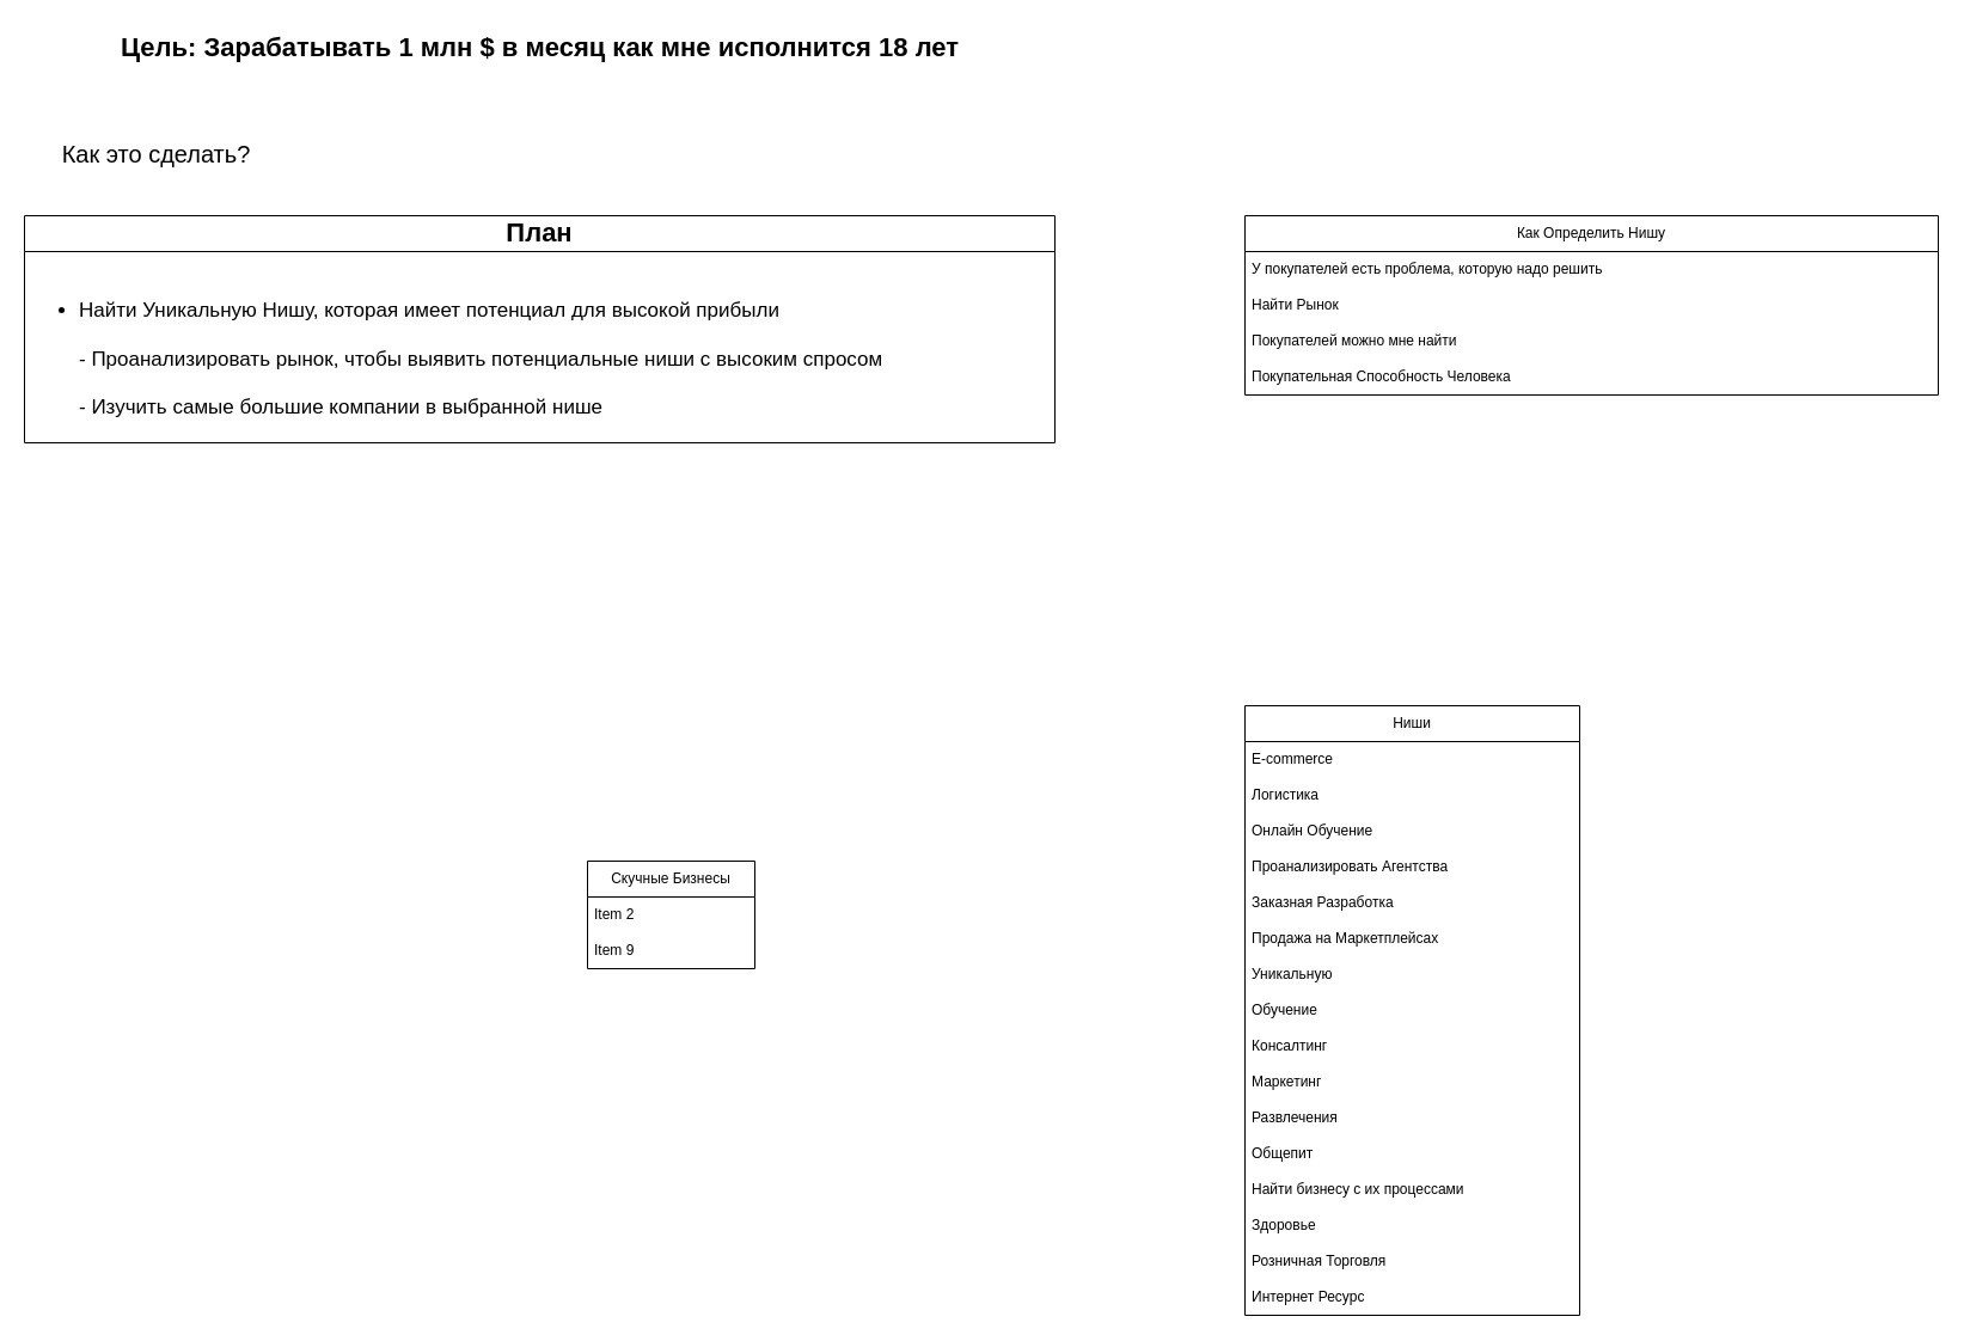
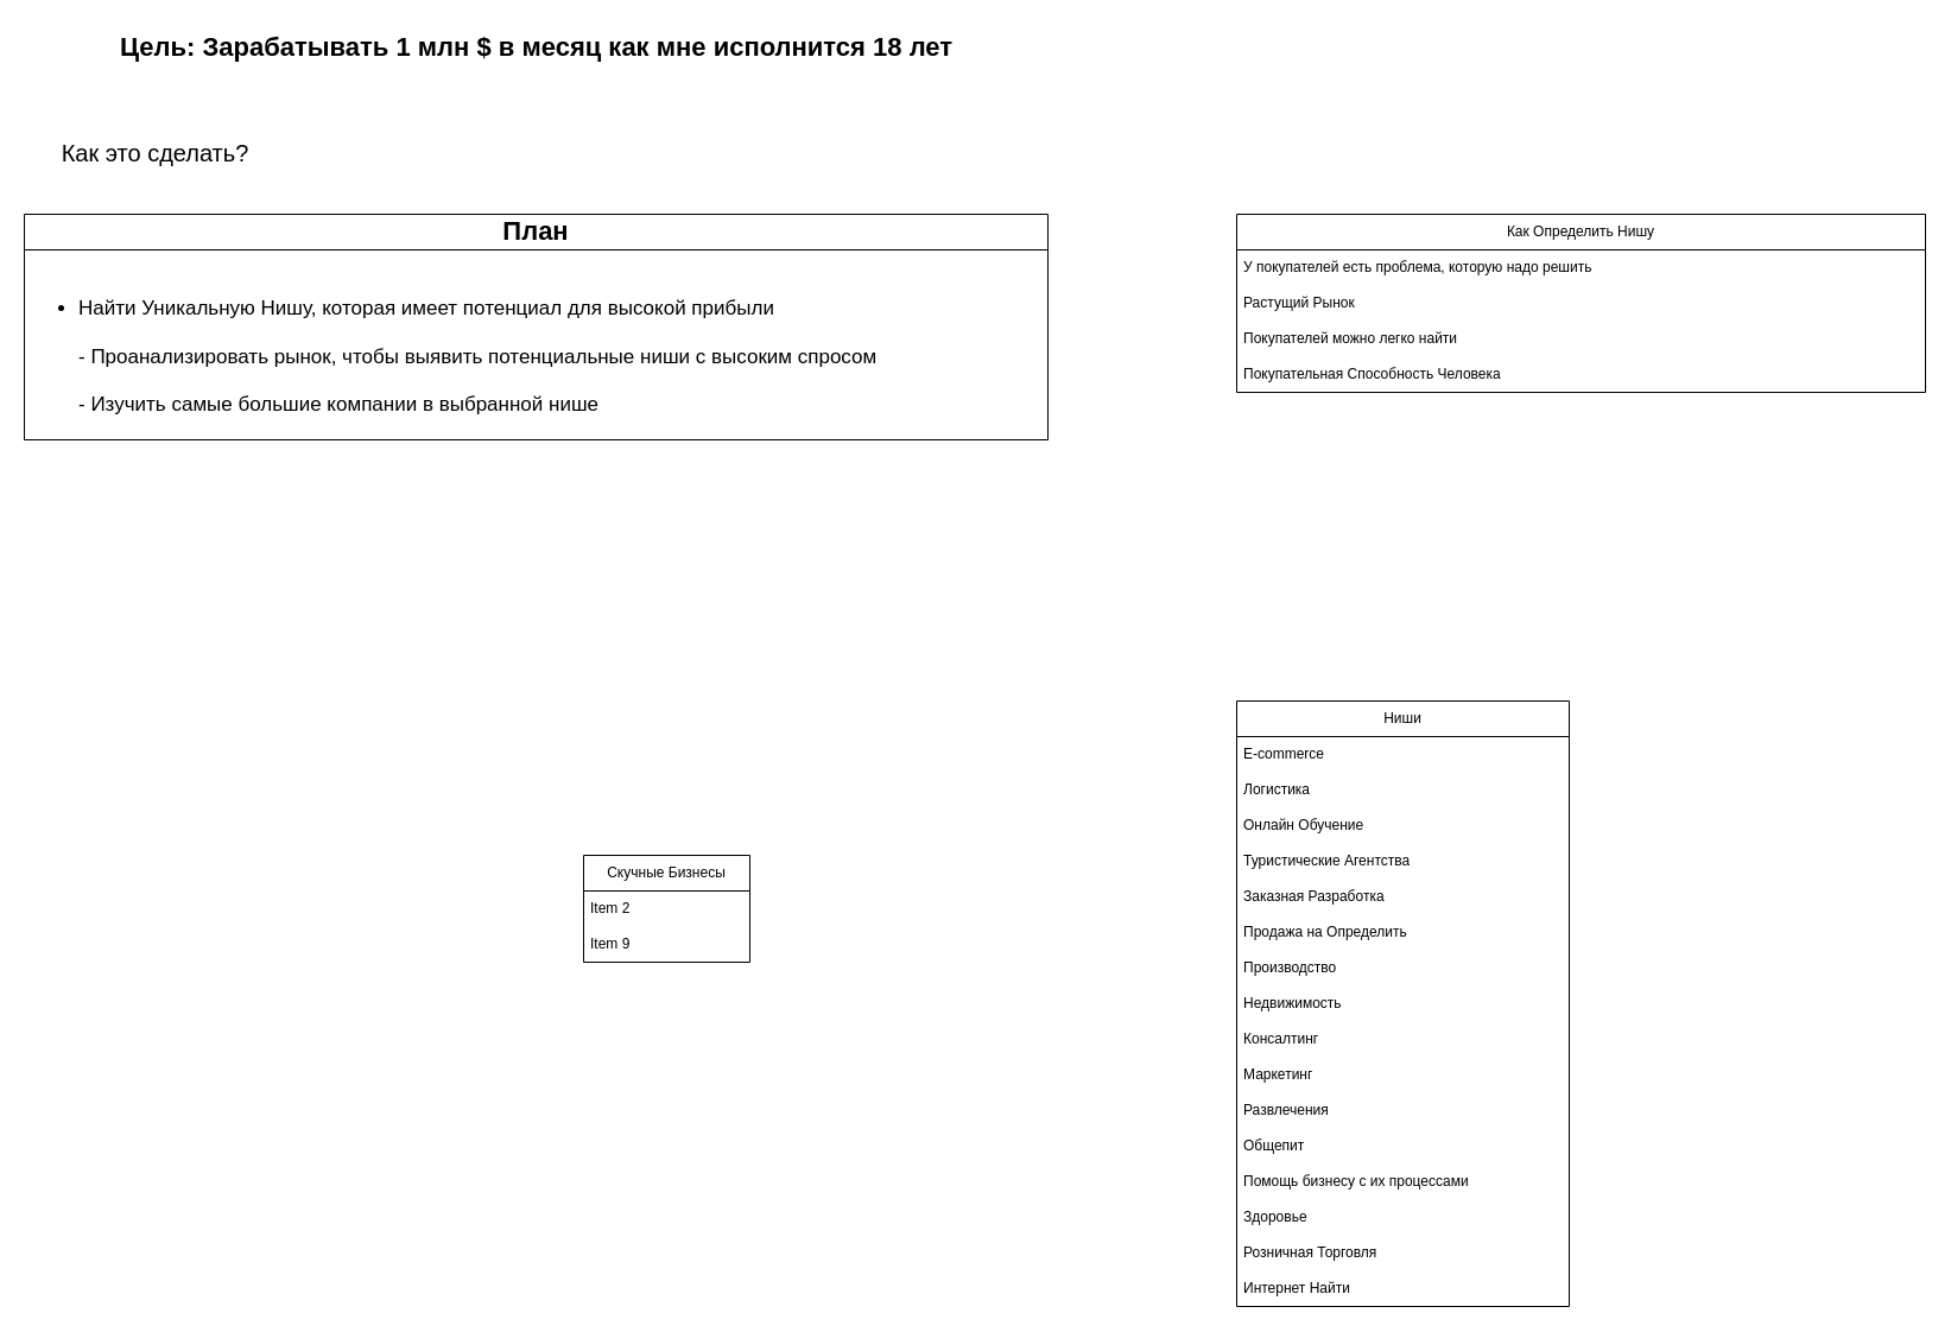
  <mxCell id="0" />
  <mxCell id="1" parent="0" />
  <mxCell id="2" value="&lt;font style=&quot;font-size: 22px;&quot;&gt;&lt;b&gt;Цель: Зарабатывать 1 млн $ в месяц как мне исполнится 18 лет&lt;/b&gt;&lt;/font&gt;" style="text;html=1;align=center;verticalAlign=middle;resizable=0;points=[];autosize=1;strokeColor=none;fillColor=none;" parent="1" vertex="1"><mxGeometry x="91" y="20" width="720" height="40" as="geometry" /></mxCell>
  <mxCell id="3" value="&lt;font style=&quot;font-size: 20px;&quot;&gt;Как это сделать?&lt;/font&gt;" style="text;html=1;align=center;verticalAlign=middle;resizable=0;points=[];autosize=1;strokeColor=none;fillColor=none;" parent="1" vertex="1"><mxGeometry x="40" y="108" width="180" height="40" as="geometry" /></mxCell>
  <mxCell id="4" value="&lt;font style=&quot;font-size: 22px;&quot;&gt;&lt;b&gt;План&lt;/b&gt;&lt;/font&gt;" style="swimlane;fontStyle=0;childLayout=stackLayout;horizontal=1;startSize=30;horizontalStack=0;resizeParent=1;resizeParentMax=0;resizeLast=0;collapsible=1;marginBottom=0;whiteSpace=wrap;html=1;" parent="1" vertex="1"><mxGeometry x="20" y="180" width="862" height="190" as="geometry" /></mxCell>
  <mxCell id="5" value="&lt;div&gt;&lt;span style=&quot;font-size: 17px;&quot;&gt;&lt;br&gt;&lt;/span&gt;&lt;/div&gt;&lt;ul style=&quot;font-size: 17px;&quot;&gt;&lt;li&gt;&lt;span style=&quot;font-size: 17px;&quot;&gt;Найти Уникальную Нишу, которая имеет потенциал для высокой прибыли&lt;br&gt;&lt;br&gt;- Проанализировать рынок, чтобы выявить потенциальные ниши с высоким спросом&lt;br&gt;&lt;/span&gt;&lt;br&gt;- Изучить самые большие компании в выбранной нише&lt;/li&gt;&lt;/ul&gt;" style="text;strokeColor=none;fillColor=none;align=left;verticalAlign=middle;spacingLeft=4;spacingRight=4;overflow=hidden;points=[[0,0.5],[1,0.5]];portConstraint=eastwest;rotatable=0;whiteSpace=wrap;html=1;" parent="4" vertex="1"><mxGeometry y="30" width="862" height="160" as="geometry" /></mxCell>
  <mxCell id="6" value="Как Определить Нишу" style="swimlane;fontStyle=0;childLayout=stackLayout;horizontal=1;startSize=30;horizontalStack=0;resizeParent=1;resizeParentMax=0;resizeLast=0;collapsible=1;marginBottom=0;whiteSpace=wrap;html=1;" parent="1" vertex="1"><mxGeometry x="1041" y="180" width="580" height="150" as="geometry" /></mxCell>
  <mxCell id="7" value="У покупателей есть проблема, которую надо решить" style="text;strokeColor=none;fillColor=none;align=left;verticalAlign=middle;spacingLeft=4;spacingRight=4;overflow=hidden;points=[[0,0.5],[1,0.5]];portConstraint=eastwest;rotatable=0;whiteSpace=wrap;html=1;" parent="6" vertex="1"><mxGeometry y="30" width="580" height="30" as="geometry" /></mxCell>
- <mxCell id="8" value="Найти Рынок" style="text;strokeColor=none;fillColor=none;align=left;verticalAlign=middle;spacingLeft=4;spacingRight=4;overflow=hidden;points=[[0,0.5],[1,0.5]];portConstraint=eastwest;rotatable=0;whiteSpace=wrap;html=1;" parent="6" vertex="1"><mxGeometry y="60" width="580" height="30" as="geometry" /></mxCell>
- <mxCell id="9" value="Покупателей можно мне найти" style="text;strokeColor=none;fillColor=none;align=left;verticalAlign=middle;spacingLeft=4;spacingRight=4;overflow=hidden;points=[[0,0.5],[1,0.5]];portConstraint=eastwest;rotatable=0;whiteSpace=wrap;html=1;" parent="6" vertex="1"><mxGeometry y="90" width="580" height="30" as="geometry" /></mxCell>
+ <mxCell id="8" value="Растущий Рынок" style="text;strokeColor=none;fillColor=none;align=left;verticalAlign=middle;spacingLeft=4;spacingRight=4;overflow=hidden;points=[[0,0.5],[1,0.5]];portConstraint=eastwest;rotatable=0;whiteSpace=wrap;html=1;" parent="6" vertex="1"><mxGeometry y="60" width="580" height="30" as="geometry" /></mxCell>
+ <mxCell id="9" value="Покупателей можно легко найти" style="text;strokeColor=none;fillColor=none;align=left;verticalAlign=middle;spacingLeft=4;spacingRight=4;overflow=hidden;points=[[0,0.5],[1,0.5]];portConstraint=eastwest;rotatable=0;whiteSpace=wrap;html=1;" parent="6" vertex="1"><mxGeometry y="90" width="580" height="30" as="geometry" /></mxCell>
  <mxCell id="10" value="Покупательная Способность Человека" style="text;strokeColor=none;fillColor=none;align=left;verticalAlign=middle;spacingLeft=4;spacingRight=4;overflow=hidden;points=[[0,0.5],[1,0.5]];portConstraint=eastwest;rotatable=0;whiteSpace=wrap;html=1;" parent="6" vertex="1"><mxGeometry y="120" width="580" height="30" as="geometry" /></mxCell>
  <mxCell id="11" value="Ниши" style="swimlane;fontStyle=0;childLayout=stackLayout;horizontal=1;startSize=30;horizontalStack=0;resizeParent=1;resizeParentMax=0;resizeLast=0;collapsible=1;marginBottom=0;whiteSpace=wrap;html=1;" parent="1" vertex="1"><mxGeometry x="1041" y="590" width="280" height="510" as="geometry" /></mxCell>
  <mxCell id="12" value="E-commerce" style="text;strokeColor=none;fillColor=none;align=left;verticalAlign=middle;spacingLeft=4;spacingRight=4;overflow=hidden;points=[[0,0.5],[1,0.5]];portConstraint=eastwest;rotatable=0;whiteSpace=wrap;html=1;" parent="11" vertex="1"><mxGeometry y="30" width="280" height="30" as="geometry" /></mxCell>
  <mxCell id="13" value="Логистика" style="text;strokeColor=none;fillColor=none;align=left;verticalAlign=middle;spacingLeft=4;spacingRight=4;overflow=hidden;points=[[0,0.5],[1,0.5]];portConstraint=eastwest;rotatable=0;whiteSpace=wrap;html=1;" parent="11" vertex="1"><mxGeometry y="60" width="280" height="30" as="geometry" /></mxCell>
  <mxCell id="14" value="Онлайн Обучение" style="text;strokeColor=none;fillColor=none;align=left;verticalAlign=middle;spacingLeft=4;spacingRight=4;overflow=hidden;points=[[0,0.5],[1,0.5]];portConstraint=eastwest;rotatable=0;whiteSpace=wrap;html=1;" parent="11" vertex="1"><mxGeometry y="90" width="280" height="30" as="geometry" /></mxCell>
- <mxCell id="15" value="Проанализировать Агентства" style="text;strokeColor=none;fillColor=none;align=left;verticalAlign=middle;spacingLeft=4;spacingRight=4;overflow=hidden;points=[[0,0.5],[1,0.5]];portConstraint=eastwest;rotatable=0;whiteSpace=wrap;html=1;" parent="11" vertex="1"><mxGeometry y="120" width="280" height="30" as="geometry" /></mxCell>
+ <mxCell id="15" value="Туристические Агентства" style="text;strokeColor=none;fillColor=none;align=left;verticalAlign=middle;spacingLeft=4;spacingRight=4;overflow=hidden;points=[[0,0.5],[1,0.5]];portConstraint=eastwest;rotatable=0;whiteSpace=wrap;html=1;" parent="11" vertex="1"><mxGeometry y="120" width="280" height="30" as="geometry" /></mxCell>
  <mxCell id="16" value="Заказная Разработка" style="text;strokeColor=none;fillColor=none;align=left;verticalAlign=middle;spacingLeft=4;spacingRight=4;overflow=hidden;points=[[0,0.5],[1,0.5]];portConstraint=eastwest;rotatable=0;whiteSpace=wrap;html=1;" parent="11" vertex="1"><mxGeometry y="150" width="280" height="30" as="geometry" /></mxCell>
- <mxCell id="17" value="Продажа на Маркетплейсах" style="text;strokeColor=none;fillColor=none;align=left;verticalAlign=middle;spacingLeft=4;spacingRight=4;overflow=hidden;points=[[0,0.5],[1,0.5]];portConstraint=eastwest;rotatable=0;whiteSpace=wrap;html=1;" parent="11" vertex="1"><mxGeometry y="180" width="280" height="30" as="geometry" /></mxCell>
- <mxCell id="18" value="Уникальную" style="text;strokeColor=none;fillColor=none;align=left;verticalAlign=middle;spacingLeft=4;spacingRight=4;overflow=hidden;points=[[0,0.5],[1,0.5]];portConstraint=eastwest;rotatable=0;whiteSpace=wrap;html=1;" parent="11" vertex="1"><mxGeometry y="210" width="280" height="30" as="geometry" /></mxCell>
- <mxCell id="19" value="Обучение" style="text;strokeColor=none;fillColor=none;align=left;verticalAlign=middle;spacingLeft=4;spacingRight=4;overflow=hidden;points=[[0,0.5],[1,0.5]];portConstraint=eastwest;rotatable=0;whiteSpace=wrap;html=1;" parent="11" vertex="1"><mxGeometry y="240" width="280" height="30" as="geometry" /></mxCell>
+ <mxCell id="17" value="Продажа на Определить" style="text;strokeColor=none;fillColor=none;align=left;verticalAlign=middle;spacingLeft=4;spacingRight=4;overflow=hidden;points=[[0,0.5],[1,0.5]];portConstraint=eastwest;rotatable=0;whiteSpace=wrap;html=1;" parent="11" vertex="1"><mxGeometry y="180" width="280" height="30" as="geometry" /></mxCell>
+ <mxCell id="18" value="Производство" style="text;strokeColor=none;fillColor=none;align=left;verticalAlign=middle;spacingLeft=4;spacingRight=4;overflow=hidden;points=[[0,0.5],[1,0.5]];portConstraint=eastwest;rotatable=0;whiteSpace=wrap;html=1;" parent="11" vertex="1"><mxGeometry y="210" width="280" height="30" as="geometry" /></mxCell>
+ <mxCell id="19" value="Недвижимость" style="text;strokeColor=none;fillColor=none;align=left;verticalAlign=middle;spacingLeft=4;spacingRight=4;overflow=hidden;points=[[0,0.5],[1,0.5]];portConstraint=eastwest;rotatable=0;whiteSpace=wrap;html=1;" parent="11" vertex="1"><mxGeometry y="240" width="280" height="30" as="geometry" /></mxCell>
  <mxCell id="20" value="Консалтинг" style="text;strokeColor=none;fillColor=none;align=left;verticalAlign=middle;spacingLeft=4;spacingRight=4;overflow=hidden;points=[[0,0.5],[1,0.5]];portConstraint=eastwest;rotatable=0;whiteSpace=wrap;html=1;" parent="11" vertex="1"><mxGeometry y="270" width="280" height="30" as="geometry" /></mxCell>
  <mxCell id="21" value="Маркетинг" style="text;strokeColor=none;fillColor=none;align=left;verticalAlign=middle;spacingLeft=4;spacingRight=4;overflow=hidden;points=[[0,0.5],[1,0.5]];portConstraint=eastwest;rotatable=0;whiteSpace=wrap;html=1;" parent="11" vertex="1"><mxGeometry y="300" width="280" height="30" as="geometry" /></mxCell>
  <mxCell id="22" value="Развлечения" style="text;strokeColor=none;fillColor=none;align=left;verticalAlign=middle;spacingLeft=4;spacingRight=4;overflow=hidden;points=[[0,0.5],[1,0.5]];portConstraint=eastwest;rotatable=0;whiteSpace=wrap;html=1;" parent="11" vertex="1"><mxGeometry y="330" width="280" height="30" as="geometry" /></mxCell>
  <mxCell id="23" value="Общепит" style="text;strokeColor=none;fillColor=none;align=left;verticalAlign=middle;spacingLeft=4;spacingRight=4;overflow=hidden;points=[[0,0.5],[1,0.5]];portConstraint=eastwest;rotatable=0;whiteSpace=wrap;html=1;" parent="11" vertex="1"><mxGeometry y="360" width="280" height="30" as="geometry" /></mxCell>
- <mxCell id="24" value="Найти бизнесу с их процессами" style="text;strokeColor=none;fillColor=none;align=left;verticalAlign=middle;spacingLeft=4;spacingRight=4;overflow=hidden;points=[[0,0.5],[1,0.5]];portConstraint=eastwest;rotatable=0;whiteSpace=wrap;html=1;" vertex="1" parent="11"><mxGeometry y="390" width="280" height="30" as="geometry" /></mxCell>
+ <mxCell id="24" value="Помощь бизнесу с их процессами" style="text;strokeColor=none;fillColor=none;align=left;verticalAlign=middle;spacingLeft=4;spacingRight=4;overflow=hidden;points=[[0,0.5],[1,0.5]];portConstraint=eastwest;rotatable=0;whiteSpace=wrap;html=1;" vertex="1" parent="11"><mxGeometry y="390" width="280" height="30" as="geometry" /></mxCell>
  <mxCell id="25" value="Здоровье" style="text;strokeColor=none;fillColor=none;align=left;verticalAlign=middle;spacingLeft=4;spacingRight=4;overflow=hidden;points=[[0,0.5],[1,0.5]];portConstraint=eastwest;rotatable=0;whiteSpace=wrap;html=1;" vertex="1" parent="11"><mxGeometry y="420" width="280" height="30" as="geometry" /></mxCell>
  <mxCell id="26" value="Розничная Торговля" style="text;strokeColor=none;fillColor=none;align=left;verticalAlign=middle;spacingLeft=4;spacingRight=4;overflow=hidden;points=[[0,0.5],[1,0.5]];portConstraint=eastwest;rotatable=0;whiteSpace=wrap;html=1;" vertex="1" parent="11"><mxGeometry y="450" width="280" height="30" as="geometry" /></mxCell>
- <mxCell id="27" value="Интернет Ресурс" style="text;strokeColor=none;fillColor=none;align=left;verticalAlign=middle;spacingLeft=4;spacingRight=4;overflow=hidden;points=[[0,0.5],[1,0.5]];portConstraint=eastwest;rotatable=0;whiteSpace=wrap;html=1;" vertex="1" parent="11"><mxGeometry y="480" width="280" height="30" as="geometry" /></mxCell>
+ <mxCell id="27" value="Интернет Найти" style="text;strokeColor=none;fillColor=none;align=left;verticalAlign=middle;spacingLeft=4;spacingRight=4;overflow=hidden;points=[[0,0.5],[1,0.5]];portConstraint=eastwest;rotatable=0;whiteSpace=wrap;html=1;" vertex="1" parent="11"><mxGeometry y="480" width="280" height="30" as="geometry" /></mxCell>
  <mxCell id="28" value="Скучные Бизнесы" style="swimlane;fontStyle=0;childLayout=stackLayout;horizontal=1;startSize=30;horizontalStack=0;resizeParent=1;resizeParentMax=0;resizeLast=0;collapsible=1;marginBottom=0;whiteSpace=wrap;html=1;" vertex="1" parent="1"><mxGeometry x="491" y="720" width="140" height="90" as="geometry" /></mxCell>
  <mxCell id="29" value="Item 2" style="text;strokeColor=none;fillColor=none;align=left;verticalAlign=middle;spacingLeft=4;spacingRight=4;overflow=hidden;points=[[0,0.5],[1,0.5]];portConstraint=eastwest;rotatable=0;whiteSpace=wrap;html=1;" vertex="1" parent="28"><mxGeometry y="30" width="140" height="30" as="geometry" /></mxCell>
  <mxCell id="30" value="Item 9" style="text;strokeColor=none;fillColor=none;align=left;verticalAlign=middle;spacingLeft=4;spacingRight=4;overflow=hidden;points=[[0,0.5],[1,0.5]];portConstraint=eastwest;rotatable=0;whiteSpace=wrap;html=1;" vertex="1" parent="28"><mxGeometry y="60" width="140" height="30" as="geometry" /></mxCell>
